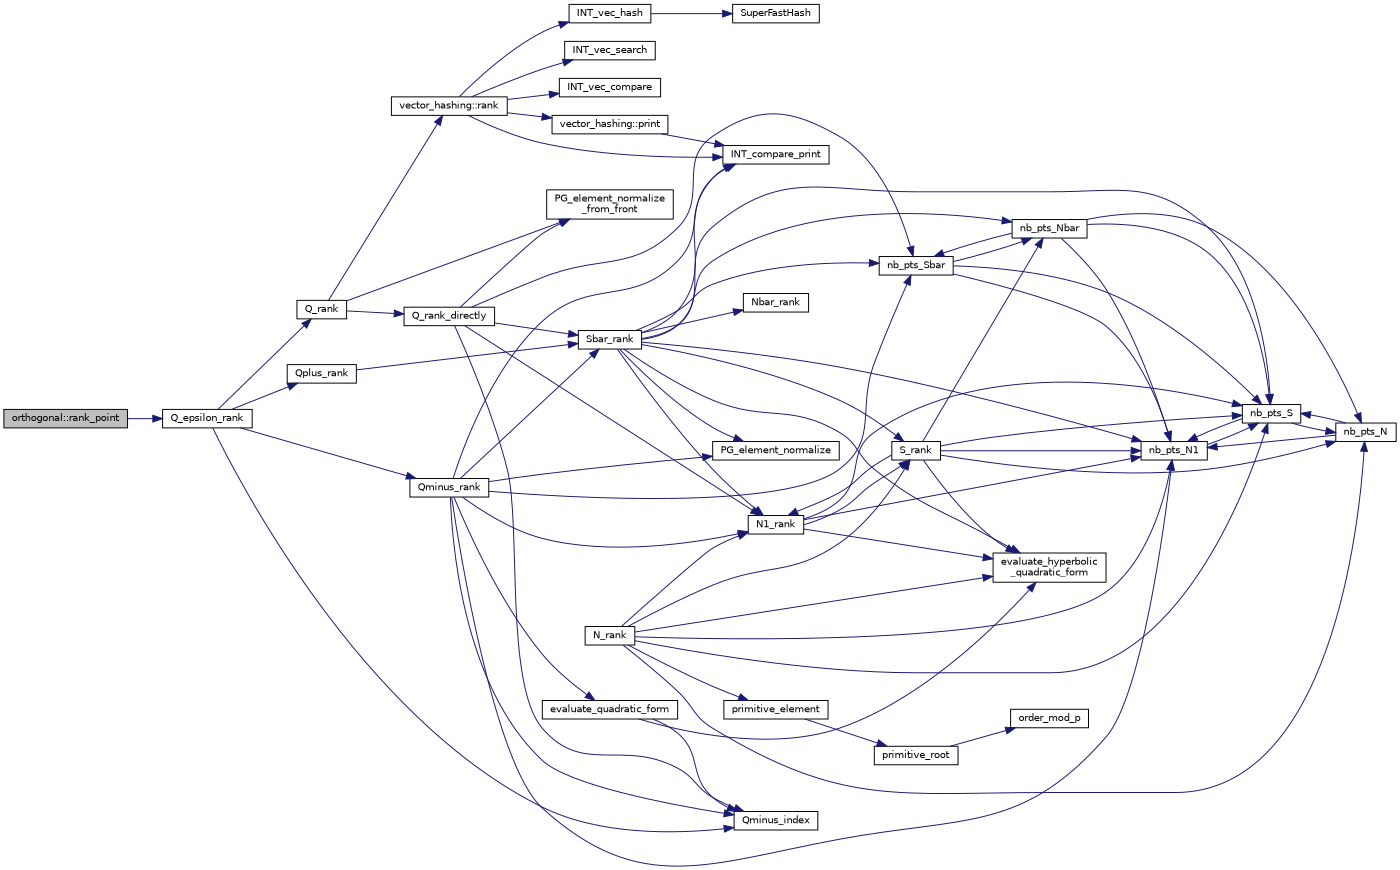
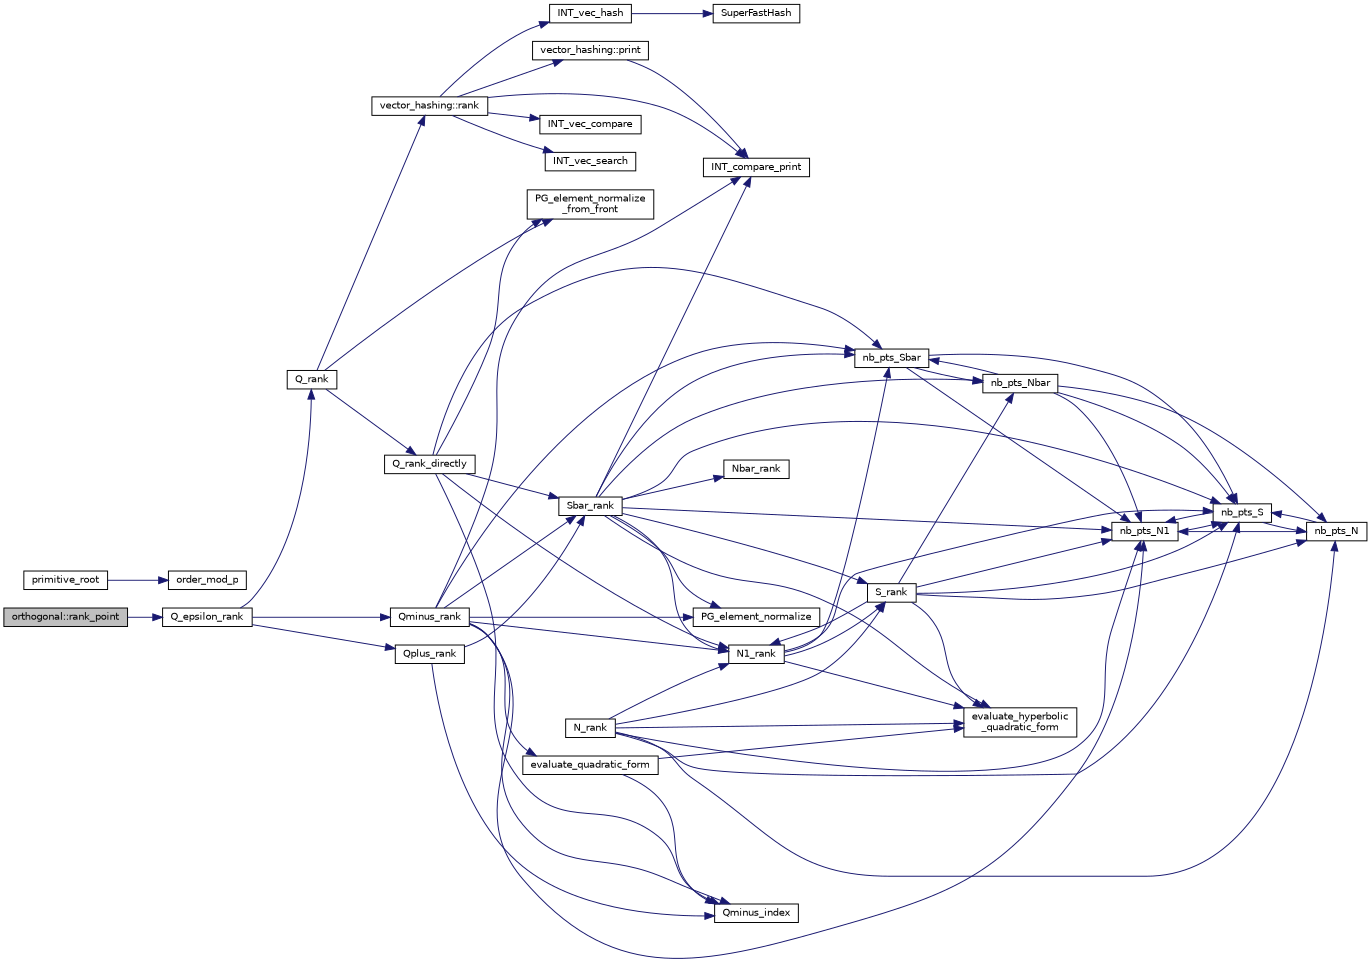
  digraph {
    rankdir=LR
    node [color=black fillcolor=white fontname=Helvetica fontsize=10 shape=record style=filled]
    edge [color=midnightblue fontname=Helvetica fontsize=10 labelfontname=Helvetica labelfontsize=10 style=solid]
    n1 [fillcolor=grey75 fontcolor=black height=0.2 label="orthogonal::rank_point" width=0.4]
    n2 [height=0.2 label=Q_epsilon_rank width=0.4]
    n3 [height=0.2 label=Q_rank width=0.4]
    n4 [height=0.2 label=Qplus_rank width=0.4]
    n5 [height=0.2 label=Qminus_rank width=0.4]
    n6 [height=0.2 label="PG_element_normalize\l_from_front" width=0.4]
    n7 [height=0.2 label="vector_hashing::rank" width=0.4]
    n8 [height=0.2 label=Q_rank_directly width=0.4]
    n9 [height=0.2 label=Qminus_index width=0.4]
    n10 [height=0.2 label=Sbar_rank width=0.4]
    n11 [height=0.2 label=INT_compare_print width=0.4]
    n12 [height=0.2 label=nb_pts_Sbar width=0.4]
    n13 [height=0.2 label=N1_rank width=0.4]
    n14 [height=0.2 label=nb_pts_N1 width=0.4]
    n15 [height=0.2 label=PG_element_normalize width=0.4]
    n16 [height=0.2 label=evaluate_quadratic_form width=0.4]
    n17 [height=0.2 label=INT_vec_hash width=0.4]
    n18 [height=0.2 label=INT_vec_search width=0.4]
    n19 [height=0.2 label=INT_vec_compare width=0.4]
    n20 [height=0.2 label="vector_hashing::print" width=0.4]
    n21 [height=0.2 label=SuperFastHash width=0.4]
    n22 [height=0.2 label=nb_pts_S width=0.4]
    n23 [height=0.2 label=nb_pts_Nbar width=0.4]
    n24 [height=0.2 label=S_rank width=0.4]
    n25 [height=0.2 label="evaluate_hyperbolic\l_quadratic_form" width=0.4]
    n26 [height=0.2 label=Nbar_rank width=0.4]
    n27 [height=0.2 label=nb_pts_N width=0.4]
    n28 [height=0.2 label=N_rank width=0.4]
-   n29 [height=0.2 label=primitive_element width=0.4]
    n30 [height=0.2 label=primitive_root width=0.4]
    n31 [height=0.2 label=order_mod_p width=0.4]
    n1 -> n2
    n2 -> n3
    n2 -> n4
    n2 -> n5
    n3 -> n6
    n3 -> n7
    n3 -> n8
-   n2 -> n9
+   n4 -> n9
    n4 -> n10
    n5 -> n9
    n5 -> n10
    n5 -> n11
    n5 -> n12
    n5 -> n13
    n5 -> n14
    n5 -> n15
    n5 -> n16
    n7 -> n11
    n7 -> n17
    n7 -> n18
    n7 -> n19
    n7 -> n20
    n8 -> n6
    n8 -> n9
    n8 -> n10
    n8 -> n12
    n8 -> n13
    n10 -> n11
    n10 -> n12
    n10 -> n13
    n10 -> n14
    n10 -> n15
    n10 -> n22
    n10 -> n23
    n10 -> n24
    n10 -> n25
    n10 -> n26
    n12 -> n14
    n12 -> n22
    n12 -> n23
-   n13 -> n14
+   n13 -> n12
    n13 -> n22
    n13 -> n24
    n13 -> n25
    n14 -> n22
    n16 -> n9
    n16 -> n25
    n17 -> n21
    n20 -> n11
    n22 -> n14
    n22 -> n27
    n23 -> n12
    n23 -> n14
    n23 -> n22
    n23 -> n27
    n24 -> n13
    n24 -> n14
    n24 -> n22
    n24 -> n23
    n24 -> n25
    n24 -> n27
    n27 -> n14
    n27 -> n22
    n28 -> n13
    n28 -> n14
    n28 -> n22
    n28 -> n24
    n28 -> n25
    n28 -> n27
-   n28 -> n29
-   n29 -> n30
    n30 -> n31
  }
